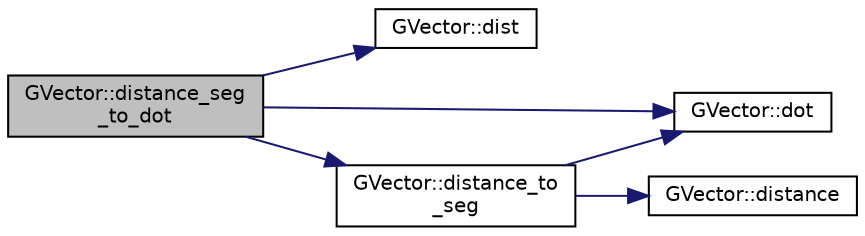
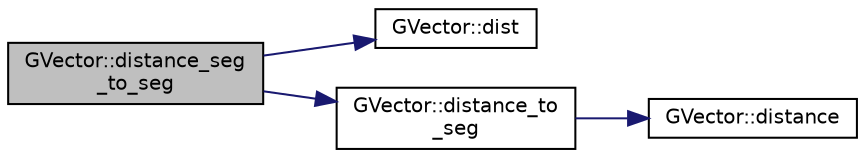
  digraph {
    rankdir=LR
    node [color=black fillcolor=white fontname=Helvetica fontsize=10 shape=record style=filled]
    edge [color=midnightblue fontname=Helvetica fontsize=10 labelfontname=Helvetica labelfontsize=10 style=solid]
-   n1 [fillcolor=grey75 fontcolor=black height=0.2 label="GVector::distance_seg\l_to_dot" width=0.4]
+   n1 [fillcolor=grey75 fontcolor=black height=0.2 label="GVector::distance_seg\l_to_seg" width=0.4]
    n2 [height=0.2 label="GVector::dist" width=0.4]
    n3 [height=0.2 label="GVector::distance_to\l_seg" width=0.4]
-   n4 [height=0.2 label="GVector::dot" width=0.4]
    n5 [height=0.2 label="GVector::distance" width=0.4]
    n1 -> n2
    n1 -> n3
-   n1 -> n4
-   n3 -> n4
    n3 -> n5
  }
